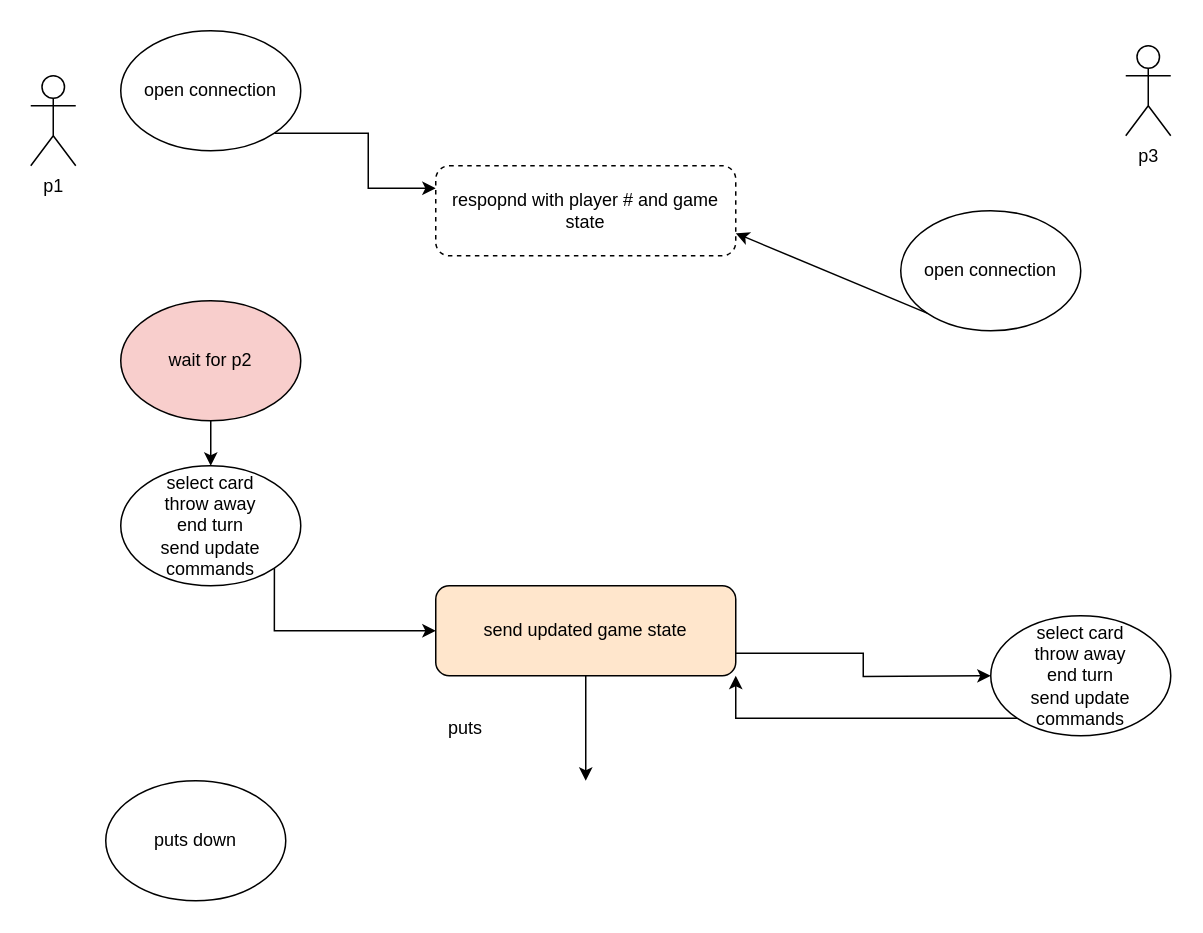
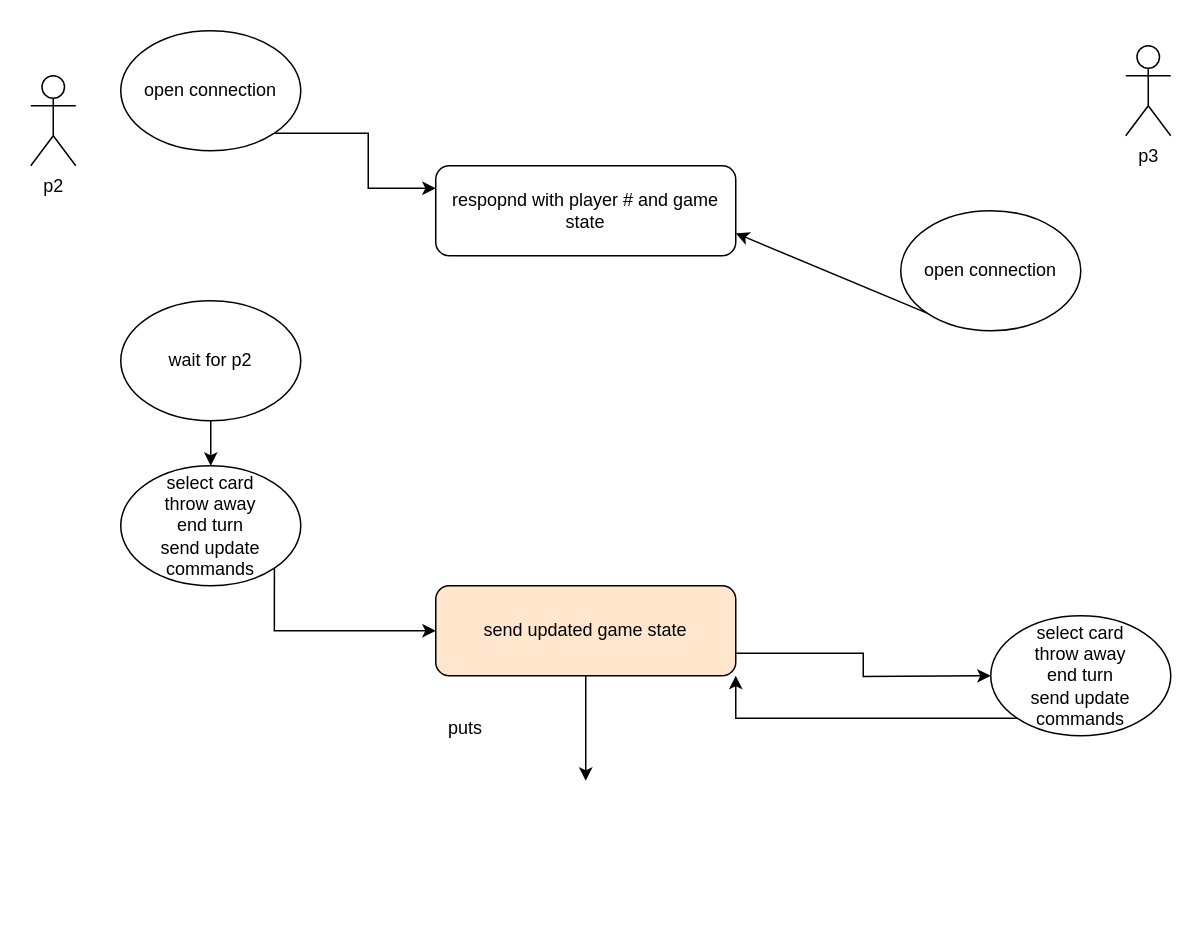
  <mxCell id="0" />
  <mxCell id="1" parent="0" />
- <mxCell id="2" value="p1" style="shape=umlActor;verticalLabelPosition=bottom;verticalAlign=top;html=1;outlineConnect=0;" vertex="1" parent="1"><mxGeometry y="50" width="30" height="60" as="geometry" x="20" /></mxCell>
+ <mxCell id="2" value="p2" style="shape=umlActor;verticalLabelPosition=bottom;verticalAlign=top;html=1;outlineConnect=0;" vertex="1" parent="1"><mxGeometry y="50" width="30" height="60" as="geometry" x="20" /></mxCell>
  <mxCell id="3" style="edgeStyle=orthogonalEdgeStyle;rounded=0;orthogonalLoop=1;jettySize=auto;html=1;exitX=1;exitY=1;exitDx=0;exitDy=0;entryX=0;entryY=0.25;entryDx=0;entryDy=0;" edge="1" parent="1" source="4" target="5"><mxGeometry relative="1" as="geometry" /></mxCell>
  <mxCell id="4" value="open connection" style="ellipse;whiteSpace=wrap;html=1;" vertex="1" parent="1"><mxGeometry x="80" y="20" width="120" height="80" as="geometry" /></mxCell>
- <mxCell id="5" value="respopnd with player # and game state" style="rounded=1;whiteSpace=wrap;html=1;dashed=1;" vertex="1" parent="1"><mxGeometry x="290" y="110" width="200" height="60" as="geometry" /></mxCell>
+ <mxCell id="5" value="respopnd with player # and game state" style="rounded=1;whiteSpace=wrap;html=1;" vertex="1" parent="1"><mxGeometry x="290" y="110" width="200" height="60" as="geometry" /></mxCell>
  <mxCell id="6" style="edgeStyle=orthogonalEdgeStyle;rounded=0;orthogonalLoop=1;jettySize=auto;html=1;exitX=0.5;exitY=1;exitDx=0;exitDy=0;entryX=0.5;entryY=0;entryDx=0;entryDy=0;" edge="1" parent="1" source="7" target="9"><mxGeometry relative="1" as="geometry" /></mxCell>
- <mxCell id="7" value="wait for p2" style="ellipse;whiteSpace=wrap;html=1;fillColor=#f8cecc;" vertex="1" parent="1"><mxGeometry x="80" y="200" width="120" height="80" as="geometry" /></mxCell>
+ <mxCell id="7" value="wait for p2" style="ellipse;whiteSpace=wrap;html=1;" vertex="1" parent="1"><mxGeometry x="80" y="200" width="120" height="80" as="geometry" /></mxCell>
  <mxCell id="8" style="edgeStyle=orthogonalEdgeStyle;rounded=0;orthogonalLoop=1;jettySize=auto;html=1;exitX=1;exitY=1;exitDx=0;exitDy=0;entryX=0;entryY=0.5;entryDx=0;entryDy=0;" edge="1" parent="1" source="9" target="15"><mxGeometry relative="1" as="geometry"><mxPoint x="280" y="420" as="targetPoint" /><Array as="points"><mxPoint x="182" y="420" /></Array></mxGeometry></mxCell>
  <mxCell id="9" value="select card&lt;br&gt;throw away&lt;br&gt;end turn&lt;br&gt;send update commands" style="ellipse;whiteSpace=wrap;html=1;" vertex="1" parent="1"><mxGeometry x="80" y="310" width="120" height="80" as="geometry" /></mxCell>
  <mxCell id="10" value="p3" style="shape=umlActor;verticalLabelPosition=bottom;verticalAlign=top;html=1;outlineConnect=0;" vertex="1" parent="1"><mxGeometry x="750" y="30" width="30" height="60" as="geometry" /></mxCell>
  <mxCell id="11" value="open connection" style="ellipse;whiteSpace=wrap;html=1;" vertex="1" parent="1"><mxGeometry x="600" y="140" width="120" height="80" as="geometry" /></mxCell>
  <mxCell id="12" value="" style="endArrow=classic;html=1;rounded=0;exitX=0;exitY=1;exitDx=0;exitDy=0;entryX=1;entryY=0.75;entryDx=0;entryDy=0;" edge="1" parent="1" source="11" target="5"><mxGeometry width="50" height="50" relative="1" as="geometry"><mxPoint x="490" y="200" as="sourcePoint" /><mxPoint x="540" y="150" as="targetPoint" /></mxGeometry></mxCell>
  <mxCell id="13" style="edgeStyle=orthogonalEdgeStyle;rounded=0;orthogonalLoop=1;jettySize=auto;html=1;exitX=1;exitY=0.75;exitDx=0;exitDy=0;" edge="1" parent="1" source="15"><mxGeometry relative="1" as="geometry"><mxPoint x="660" y="450" as="targetPoint" /></mxGeometry></mxCell>
  <mxCell id="14" style="edgeStyle=orthogonalEdgeStyle;rounded=0;orthogonalLoop=1;jettySize=auto;html=1;exitX=0.5;exitY=1;exitDx=0;exitDy=0;" edge="1" parent="1" source="15"><mxGeometry relative="1" as="geometry"><mxPoint x="390" y="520" as="targetPoint" /></mxGeometry></mxCell>
  <mxCell id="15" value="send updated game state" style="rounded=1;whiteSpace=wrap;html=1;fillColor=#ffe6cc;" vertex="1" parent="1"><mxGeometry x="290" y="390" width="200" height="60" as="geometry" /></mxCell>
  <mxCell id="16" style="edgeStyle=orthogonalEdgeStyle;rounded=0;orthogonalLoop=1;jettySize=auto;html=1;exitX=0;exitY=1;exitDx=0;exitDy=0;entryX=1;entryY=1;entryDx=0;entryDy=0;" edge="1" parent="1" source="17" target="15"><mxGeometry relative="1" as="geometry"><mxPoint x="490" y="530" as="targetPoint" /></mxGeometry></mxCell>
  <mxCell id="17" value="select card&lt;br&gt;throw away&lt;br&gt;end turn&lt;br&gt;send update commands" style="ellipse;whiteSpace=wrap;html=1;" vertex="1" parent="1"><mxGeometry x="660" y="410" width="120" height="80" as="geometry" /></mxCell>
  <mxCell id="18" value="puts" style="text;html=1;strokeColor=none;fillColor=none;align=center;verticalAlign=middle;whiteSpace=wrap;rounded=0;" vertex="1" parent="1"><mxGeometry x="280" y="470" width="60" height="30" as="geometry" /></mxCell>
- <mxCell id="19" value="puts down" style="ellipse;whiteSpace=wrap;html=1;" vertex="1" parent="1"><mxGeometry x="70" y="520" width="120" height="80" as="geometry" /></mxCell>
